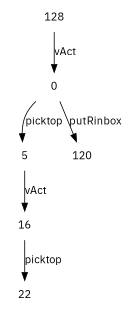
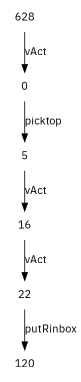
  digraph {
    fontname="IBM Plex Sans"
    node [fontname="IBM Plex Sans" shape=plaintext]
    edge [fontname="IBM Plex Sans"]
-   128
+   128 [label=628]
    0
    5
    16
    22
    120
    128 -> 0 [label=vAct]
    0 -> 5 [label=picktop]
    5 -> 16 [label=vAct]
-   16 -> 22 [label=picktop]
-   0 -> 120 [label=putRinbox]
+   16 -> 22 [label=vAct]
+   22 -> 120 [label=putRinbox]
  }
